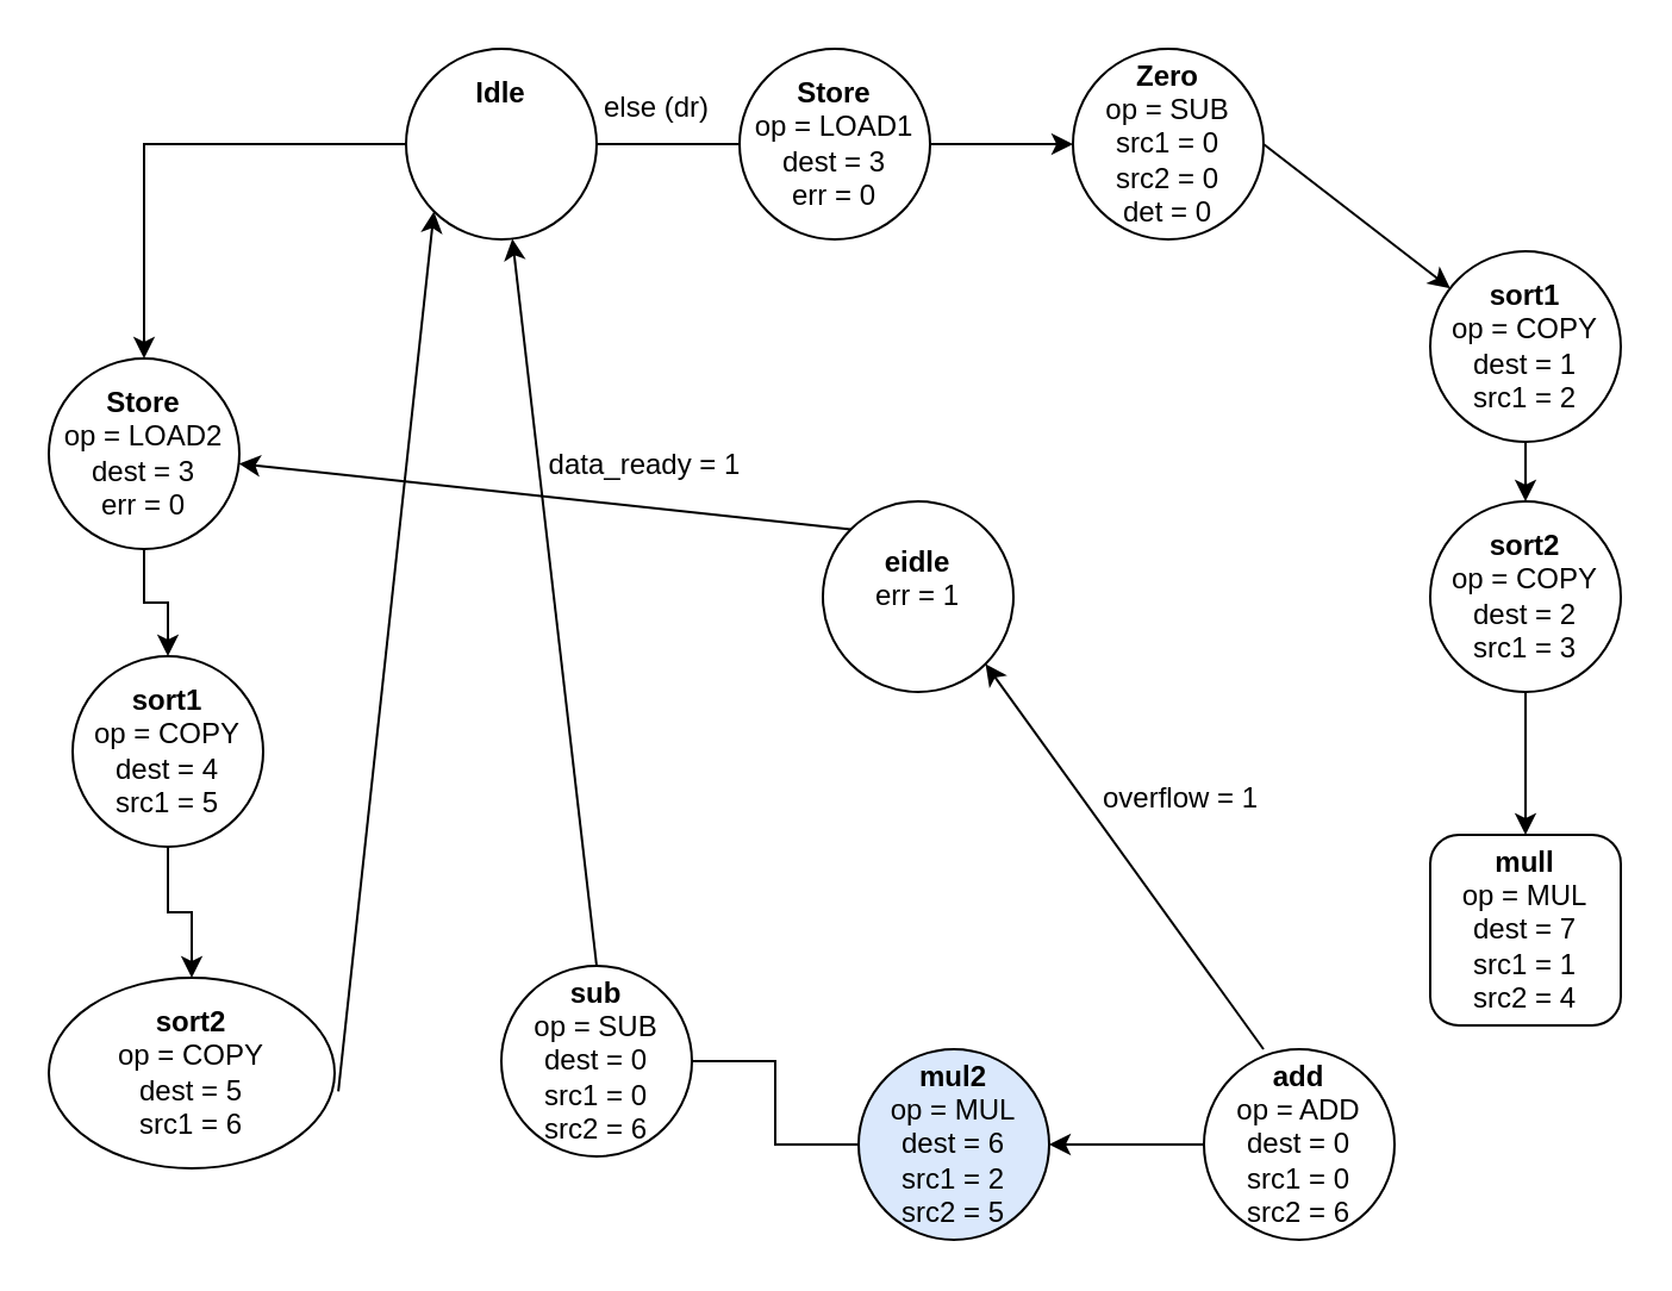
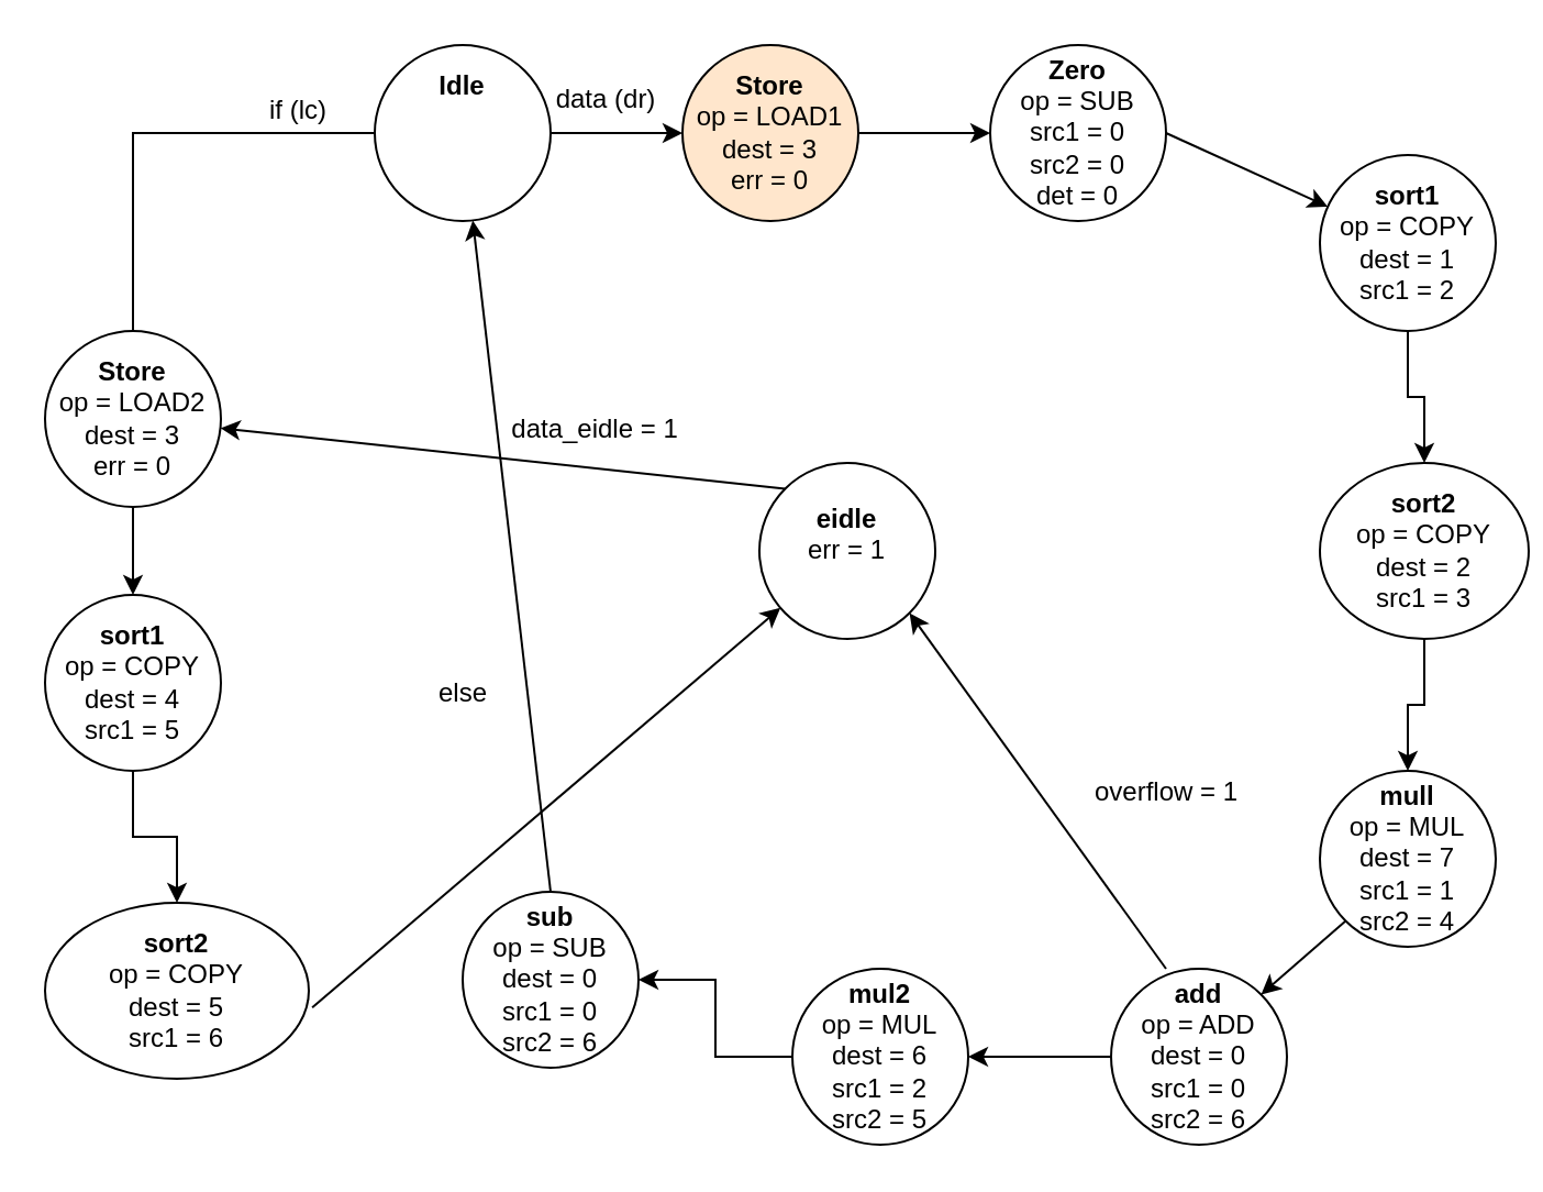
  <mxCell id="0" />
  <mxCell id="1" parent="0" />
  <mxCell id="2" value="" style="endArrow=classic;html=1;rounded=0;exitX=0.5;exitY=0;exitDx=0;exitDy=0;" edge="1" parent="1" source="19" target="4"><mxGeometry width="50" height="50" relative="1" as="geometry"><mxPoint x="140" y="140" as="sourcePoint" /><mxPoint x="210" y="140" as="targetPoint" /></mxGeometry></mxCell>
- <mxCell id="3" style="edgeStyle=orthogonalEdgeStyle;rounded=0;orthogonalLoop=1;jettySize=auto;html=1;entryX=0.5;entryY=0;entryDx=0;entryDy=0;" edge="1" parent="1" source="4" target="30"><mxGeometry relative="1" as="geometry"><mxPoint x="100" y="70" as="targetPoint" /></mxGeometry></mxCell>
+ <mxCell id="3" style="edgeStyle=orthogonalEdgeStyle;rounded=0;orthogonalLoop=1;jettySize=auto;html=1;entryX=0.5;entryY=0;entryDx=0;entryDy=0;endArrow=none;" edge="1" parent="1" source="4" target="30"><mxGeometry relative="1" as="geometry"><mxPoint x="100" y="70" as="targetPoint" /></mxGeometry></mxCell>
  <mxCell id="4" value="&lt;div&gt;&lt;b&gt;Idle&lt;br&gt;&lt;/b&gt;&lt;/div&gt;&lt;div&gt;&lt;b&gt;&lt;br&gt;&lt;/b&gt;&lt;/div&gt;&lt;div&gt;&lt;b&gt;&lt;br&gt;&lt;/b&gt;&lt;/div&gt;&lt;div&gt;&lt;b&gt;&lt;br&gt;&lt;/b&gt;&lt;/div&gt;" style="ellipse;whiteSpace=wrap;html=1;aspect=fixed;" vertex="1" parent="1"><mxGeometry x="170" y="20" width="80" height="80" as="geometry" /></mxCell>
- <mxCell id="5" value="" style="endArrow=none;html=1;rounded=0;exitX=1;exitY=0.5;exitDx=0;exitDy=0;" edge="1" parent="1" target="6" source="4"><mxGeometry width="50" height="50" relative="1" as="geometry"><mxPoint x="270" y="140" as="sourcePoint" /><mxPoint x="340" y="140" as="targetPoint" /></mxGeometry></mxCell>
- <mxCell id="6" value="&lt;div&gt;&lt;b&gt;Store&lt;/b&gt;&lt;/div&gt;&lt;div&gt;op = LOAD1&lt;/div&gt;&lt;div&gt;dest = 3&lt;/div&gt;&lt;div&gt;err = 0&lt;br&gt;&lt;/div&gt;" style="ellipse;whiteSpace=wrap;html=1;aspect=fixed;" vertex="1" parent="1"><mxGeometry x="310" y="20" width="80" height="80" as="geometry" /></mxCell>
+ <mxCell id="5" value="" style="endArrow=classic;html=1;rounded=0;exitX=1;exitY=0.5;exitDx=0;exitDy=0;" edge="1" parent="1" target="6" source="4"><mxGeometry width="50" height="50" relative="1" as="geometry"><mxPoint x="270" y="140" as="sourcePoint" /><mxPoint x="340" y="140" as="targetPoint" /></mxGeometry></mxCell>
+ <mxCell id="6" value="&lt;div&gt;&lt;b&gt;Store&lt;/b&gt;&lt;/div&gt;&lt;div&gt;op = LOAD1&lt;/div&gt;&lt;div&gt;dest = 3&lt;/div&gt;&lt;div&gt;err = 0&lt;br&gt;&lt;/div&gt;" style="ellipse;whiteSpace=wrap;html=1;aspect=fixed;fillColor=#ffe6cc;" vertex="1" parent="1"><mxGeometry x="310" y="20" width="80" height="80" as="geometry" /></mxCell>
  <mxCell id="7" value="" style="endArrow=classic;html=1;rounded=0;exitX=1;exitY=0.5;exitDx=0;exitDy=0;" edge="1" parent="1" target="8" source="6"><mxGeometry width="50" height="50" relative="1" as="geometry"><mxPoint x="400" y="140" as="sourcePoint" /><mxPoint x="470" y="140" as="targetPoint" /></mxGeometry></mxCell>
  <mxCell id="8" value="&lt;div&gt;&lt;b&gt;Zero&lt;/b&gt;&lt;/div&gt;&lt;div&gt;op = SUB&lt;/div&gt;&lt;div&gt;src1 = 0&lt;/div&gt;&lt;div&gt;src2 = 0&lt;/div&gt;&lt;div&gt;det = 0&lt;br&gt;&lt;/div&gt;" style="ellipse;whiteSpace=wrap;html=1;aspect=fixed;" vertex="1" parent="1"><mxGeometry x="450" y="20" width="80" height="80" as="geometry" /></mxCell>
  <mxCell id="9" value="" style="endArrow=classic;html=1;rounded=0;exitX=1;exitY=0.5;exitDx=0;exitDy=0;" edge="1" parent="1" target="11" source="8"><mxGeometry width="50" height="50" relative="1" as="geometry"><mxPoint x="530" y="140" as="sourcePoint" /><mxPoint x="600" y="140" as="targetPoint" /></mxGeometry></mxCell>
  <mxCell id="10" value="" style="edgeStyle=orthogonalEdgeStyle;rounded=0;orthogonalLoop=1;jettySize=auto;html=1;" edge="1" parent="1" source="11" target="13"><mxGeometry relative="1" as="geometry" /></mxCell>
- <mxCell id="11" value="&lt;div&gt;&lt;b&gt;sort1&lt;/b&gt;&lt;/div&gt;&lt;div&gt;op = COPY&lt;br&gt;&lt;/div&gt;&lt;div&gt;dest = 1&lt;/div&gt;&lt;div&gt;src1 = 2&lt;br&gt;&lt;/div&gt;" style="ellipse;whiteSpace=wrap;html=1;aspect=fixed;" vertex="1" parent="1"><mxGeometry x="600" y="105" width="80" height="80" as="geometry" /></mxCell>
+ <mxCell id="11" value="&lt;div&gt;&lt;b&gt;sort1&lt;/b&gt;&lt;/div&gt;&lt;div&gt;op = COPY&lt;br&gt;&lt;/div&gt;&lt;div&gt;dest = 1&lt;/div&gt;&lt;div&gt;src1 = 2&lt;br&gt;&lt;/div&gt;" style="ellipse;whiteSpace=wrap;html=1;aspect=fixed;" vertex="1" parent="1"><mxGeometry x="600" y="70" width="80" height="80" as="geometry" /></mxCell>
  <mxCell id="12" value="" style="edgeStyle=orthogonalEdgeStyle;rounded=0;orthogonalLoop=1;jettySize=auto;html=1;" edge="1" parent="1" source="13" target="14"><mxGeometry relative="1" as="geometry" /></mxCell>
- <mxCell id="13" value="&lt;div&gt;&lt;b&gt;sort2&lt;/b&gt;&lt;/div&gt;&lt;div&gt;op = COPY&lt;br&gt;&lt;/div&gt;&lt;div&gt;dest = 2&lt;br&gt;&lt;/div&gt;&lt;div&gt;src1 = 3&lt;br&gt;&lt;/div&gt;" style="ellipse;whiteSpace=wrap;html=1;aspect=fixed;" vertex="1" parent="1"><mxGeometry x="600" y="210" width="80" height="80" as="geometry" /></mxCell>
- <mxCell id="14" value="&lt;b&gt;mull&lt;/b&gt;&lt;div&gt;op = MUL&lt;/div&gt;&lt;div&gt;dest = 7&lt;br&gt;&lt;/div&gt;&lt;div&gt;src1 = 1&lt;/div&gt;&lt;div&gt;src2 = 4&lt;br&gt;&lt;/div&gt;" style="whiteSpace=wrap;html=1;aspect=fixed;rounded=1;" vertex="1" parent="1"><mxGeometry x="600" y="350" width="80" height="80" as="geometry" /></mxCell>
+ <mxCell id="13" value="&lt;div&gt;&lt;b&gt;sort2&lt;/b&gt;&lt;/div&gt;&lt;div&gt;op = COPY&lt;br&gt;&lt;/div&gt;&lt;div&gt;dest = 2&lt;br&gt;&lt;/div&gt;&lt;div&gt;src1 = 3&lt;br&gt;&lt;/div&gt;" style="ellipse;whiteSpace=wrap;html=1;aspect=fixed;" vertex="1" parent="1"><mxGeometry x="600" y="210" width="95" height="80" as="geometry" /></mxCell>
+ <mxCell id="14" value="&lt;b&gt;mull&lt;/b&gt;&lt;div&gt;op = MUL&lt;/div&gt;&lt;div&gt;dest = 7&lt;br&gt;&lt;/div&gt;&lt;div&gt;src1 = 1&lt;/div&gt;&lt;div&gt;src2 = 4&lt;br&gt;&lt;/div&gt;" style="ellipse;whiteSpace=wrap;html=1;aspect=fixed;" vertex="1" parent="1"><mxGeometry x="600" y="350" width="80" height="80" as="geometry" /></mxCell>
  <mxCell id="15" value="" style="edgeStyle=orthogonalEdgeStyle;rounded=0;orthogonalLoop=1;jettySize=auto;html=1;" edge="1" parent="1" source="16" target="18"><mxGeometry relative="1" as="geometry" /></mxCell>
  <mxCell id="16" value="&lt;b&gt;add&lt;/b&gt;&lt;div&gt;op = ADD&lt;/div&gt;&lt;div&gt;dest = 0&lt;br&gt;&lt;/div&gt;&lt;div&gt;src1 = 0&lt;br&gt;&lt;/div&gt;&lt;div&gt;src2 = 6&lt;br&gt;&lt;/div&gt;" style="ellipse;whiteSpace=wrap;html=1;aspect=fixed;" vertex="1" parent="1"><mxGeometry x="505" y="440" width="80" height="80" as="geometry" /></mxCell>
- <mxCell id="17" value="" style="edgeStyle=orthogonalEdgeStyle;rounded=0;orthogonalLoop=1;jettySize=auto;html=1;endArrow=none;" edge="1" parent="1" source="18" target="19"><mxGeometry relative="1" as="geometry" /></mxCell>
- <mxCell id="18" value="&lt;b&gt;mul2&lt;/b&gt;&lt;div&gt;op = MUL&lt;/div&gt;&lt;div&gt;dest = 6&lt;br&gt;&lt;/div&gt;&lt;div&gt;src1 = 2&lt;br&gt;&lt;/div&gt;&lt;div&gt;src2 = 5&lt;br&gt;&lt;/div&gt;" style="ellipse;whiteSpace=wrap;html=1;aspect=fixed;fillColor=#dae8fc;" vertex="1" parent="1"><mxGeometry x="360" y="440" width="80" height="80" as="geometry" /></mxCell>
+ <mxCell id="17" value="" style="edgeStyle=orthogonalEdgeStyle;rounded=0;orthogonalLoop=1;jettySize=auto;html=1;" edge="1" parent="1" source="18" target="19"><mxGeometry relative="1" as="geometry" /></mxCell>
+ <mxCell id="18" value="&lt;b&gt;mul2&lt;/b&gt;&lt;div&gt;op = MUL&lt;/div&gt;&lt;div&gt;dest = 6&lt;br&gt;&lt;/div&gt;&lt;div&gt;src1 = 2&lt;br&gt;&lt;/div&gt;&lt;div&gt;src2 = 5&lt;br&gt;&lt;/div&gt;" style="ellipse;whiteSpace=wrap;html=1;aspect=fixed;" vertex="1" parent="1"><mxGeometry x="360" y="440" width="80" height="80" as="geometry" /></mxCell>
  <mxCell id="19" value="&lt;b&gt;sub&lt;/b&gt;&lt;div&gt;op = SUB&lt;/div&gt;&lt;div&gt;dest = 0&lt;br&gt;&lt;/div&gt;&lt;div&gt;src1 = 0&lt;br&gt;&lt;/div&gt;&lt;div&gt;src2 = 6&lt;br&gt;&lt;/div&gt;" style="ellipse;whiteSpace=wrap;html=1;aspect=fixed;" vertex="1" parent="1"><mxGeometry x="210" y="405" width="80" height="80" as="geometry" /></mxCell>
+ <mxCell id="20" value="" style="endArrow=classic;html=1;rounded=0;exitX=0;exitY=1;exitDx=0;exitDy=0;entryX=1;entryY=0;entryDx=0;entryDy=0;" edge="1" parent="1" source="14" target="16"><mxGeometry width="50" height="50" relative="1" as="geometry"><mxPoint x="540" y="70" as="sourcePoint" /><mxPoint x="613.585" y="103.448" as="targetPoint" /></mxGeometry></mxCell>
  <mxCell id="21" value="&lt;div&gt;&lt;b&gt;eidle&lt;/b&gt;&lt;br&gt;&lt;/div&gt;&lt;div&gt;err = 1&lt;/div&gt;&lt;div&gt;&lt;br&gt;&lt;/div&gt;" style="ellipse;whiteSpace=wrap;html=1;aspect=fixed;" vertex="1" parent="1"><mxGeometry x="345" y="210" width="80" height="80" as="geometry" /></mxCell>
  <mxCell id="22" value="" style="endArrow=classic;html=1;rounded=0;exitX=0;exitY=0;exitDx=0;exitDy=0;" edge="1" parent="1" source="21" target="30"><mxGeometry width="50" height="50" relative="1" as="geometry"><mxPoint x="150" y="150" as="sourcePoint" /><mxPoint x="193.66" y="100.103" as="targetPoint" /></mxGeometry></mxCell>
- <mxCell id="23" value="data_ready = 1" style="text;html=1;align=center;verticalAlign=middle;resizable=0;points=[];autosize=1;strokeColor=none;fillColor=none;" vertex="1" parent="1"><mxGeometry x="220" y="180" width="100" height="30" as="geometry" /></mxCell>
+ <mxCell id="23" value="data_eidle = 1" style="text;html=1;align=center;verticalAlign=middle;resizable=0;points=[];autosize=1;strokeColor=none;fillColor=none;" vertex="1" parent="1"><mxGeometry x="220" y="180" width="100" height="30" as="geometry" /></mxCell>
  <mxCell id="24" value="" style="endArrow=classic;html=1;rounded=0;entryX=1;entryY=1;entryDx=0;entryDy=0;" edge="1" parent="1" target="21"><mxGeometry width="50" height="50" relative="1" as="geometry"><mxPoint x="530" y="440" as="sourcePoint" /><mxPoint x="580" y="390" as="targetPoint" /></mxGeometry></mxCell>
- <mxCell id="25" value="overflow = 1" style="text;html=1;align=center;verticalAlign=middle;resizable=0;points=[];autosize=1;strokeColor=none;fillColor=none;" vertex="1" parent="1"><mxGeometry x="450" y="320" width="90" height="30" as="geometry" /></mxCell>
- <mxCell id="27" value="else (dr)" style="text;html=1;align=center;verticalAlign=middle;resizable=0;points=[];autosize=1;strokeColor=none;fillColor=none;" vertex="1" parent="1"><mxGeometry x="240" y="30" width="70" height="30" as="geometry" /></mxCell>
+ <mxCell id="25" value="overflow = 1" style="text;html=1;align=center;verticalAlign=middle;resizable=0;points=[];autosize=1;strokeColor=none;fillColor=none;" vertex="1" parent="1"><mxGeometry x="485" y="345" width="90" height="30" as="geometry" /></mxCell>
+ <mxCell id="26" value="else" style="text;html=1;align=center;verticalAlign=middle;resizable=0;points=[];autosize=1;strokeColor=none;fillColor=none;" vertex="1" parent="1"><mxGeometry x="185" y="300" width="50" height="30" as="geometry" /></mxCell>
+ <mxCell id="27" value="data (dr)" style="text;html=1;align=center;verticalAlign=middle;resizable=0;points=[];autosize=1;strokeColor=none;fillColor=none;" vertex="1" parent="1"><mxGeometry x="240" y="30" width="70" height="30" as="geometry" /></mxCell>
+ <mxCell id="28" value="if (lc)" style="text;html=1;align=center;verticalAlign=middle;resizable=0;points=[];autosize=1;strokeColor=none;fillColor=none;" vertex="1" parent="1"><mxGeometry x="110" y="35" width="50" height="30" as="geometry" /></mxCell>
  <mxCell id="29" style="edgeStyle=orthogonalEdgeStyle;rounded=0;orthogonalLoop=1;jettySize=auto;html=1;entryX=0.5;entryY=0;entryDx=0;entryDy=0;" edge="1" parent="1" source="30" target="32"><mxGeometry relative="1" as="geometry" /></mxCell>
  <mxCell id="30" value="&lt;div&gt;&lt;b&gt;Store&lt;/b&gt;&lt;/div&gt;&lt;div&gt;op = LOAD2&lt;/div&gt;&lt;div&gt;dest = 3&lt;/div&gt;&lt;div&gt;err = 0&lt;br&gt;&lt;/div&gt;" style="ellipse;whiteSpace=wrap;html=1;aspect=fixed;" vertex="1" parent="1"><mxGeometry x="20" y="150" width="80" height="80" as="geometry" /></mxCell>
  <mxCell id="31" value="" style="edgeStyle=orthogonalEdgeStyle;rounded=0;orthogonalLoop=1;jettySize=auto;html=1;" edge="1" parent="1" source="32" target="33"><mxGeometry relative="1" as="geometry" /></mxCell>
- <mxCell id="32" value="&lt;div&gt;&lt;b&gt;sort1&lt;/b&gt;&lt;/div&gt;&lt;div&gt;op = COPY&lt;br&gt;&lt;/div&gt;&lt;div&gt;dest = 4&lt;br&gt;&lt;/div&gt;&lt;div&gt;src1 = 5&lt;br&gt;&lt;/div&gt;" style="ellipse;whiteSpace=wrap;html=1;aspect=fixed;" vertex="1" parent="1"><mxGeometry x="30" y="275" width="80" height="80" as="geometry" /></mxCell>
+ <mxCell id="32" value="&lt;div&gt;&lt;b&gt;sort1&lt;/b&gt;&lt;/div&gt;&lt;div&gt;op = COPY&lt;br&gt;&lt;/div&gt;&lt;div&gt;dest = 4&lt;br&gt;&lt;/div&gt;&lt;div&gt;src1 = 5&lt;br&gt;&lt;/div&gt;" style="ellipse;whiteSpace=wrap;html=1;aspect=fixed;" vertex="1" parent="1"><mxGeometry x="20" y="270" width="80" height="80" as="geometry" /></mxCell>
  <mxCell id="33" value="&lt;div&gt;&lt;b&gt;sort2&lt;/b&gt;&lt;/div&gt;&lt;div&gt;op = COPY&lt;br&gt;&lt;/div&gt;&lt;div&gt;dest = 5&lt;br&gt;&lt;/div&gt;&lt;div&gt;src1 = 6&lt;br&gt;&lt;/div&gt;" style="ellipse;whiteSpace=wrap;html=1;aspect=fixed;" vertex="1" parent="1"><mxGeometry x="20" y="410" width="120" height="80" as="geometry" /></mxCell>
- <mxCell id="34" value="" style="endArrow=classic;html=1;rounded=0;exitX=1.013;exitY=0.596;exitDx=0;exitDy=0;exitPerimeter=0;entryX=0;entryY=1;entryDx=0;entryDy=0;" edge="1" parent="1" source="33" target="4"><mxGeometry width="50" height="50" relative="1" as="geometry"><mxPoint x="320" y="290" as="sourcePoint" /><mxPoint x="370" y="240" as="targetPoint" /></mxGeometry></mxCell>
+ <mxCell id="34" value="" style="endArrow=classic;html=1;rounded=0;exitX=1.013;exitY=0.596;exitDx=0;exitDy=0;exitPerimeter=0;" edge="1" parent="1" source="33" target="21"><mxGeometry width="50" height="50" relative="1" as="geometry"><mxPoint x="320" y="290" as="sourcePoint" /><mxPoint x="370" y="240" as="targetPoint" /></mxGeometry></mxCell>
